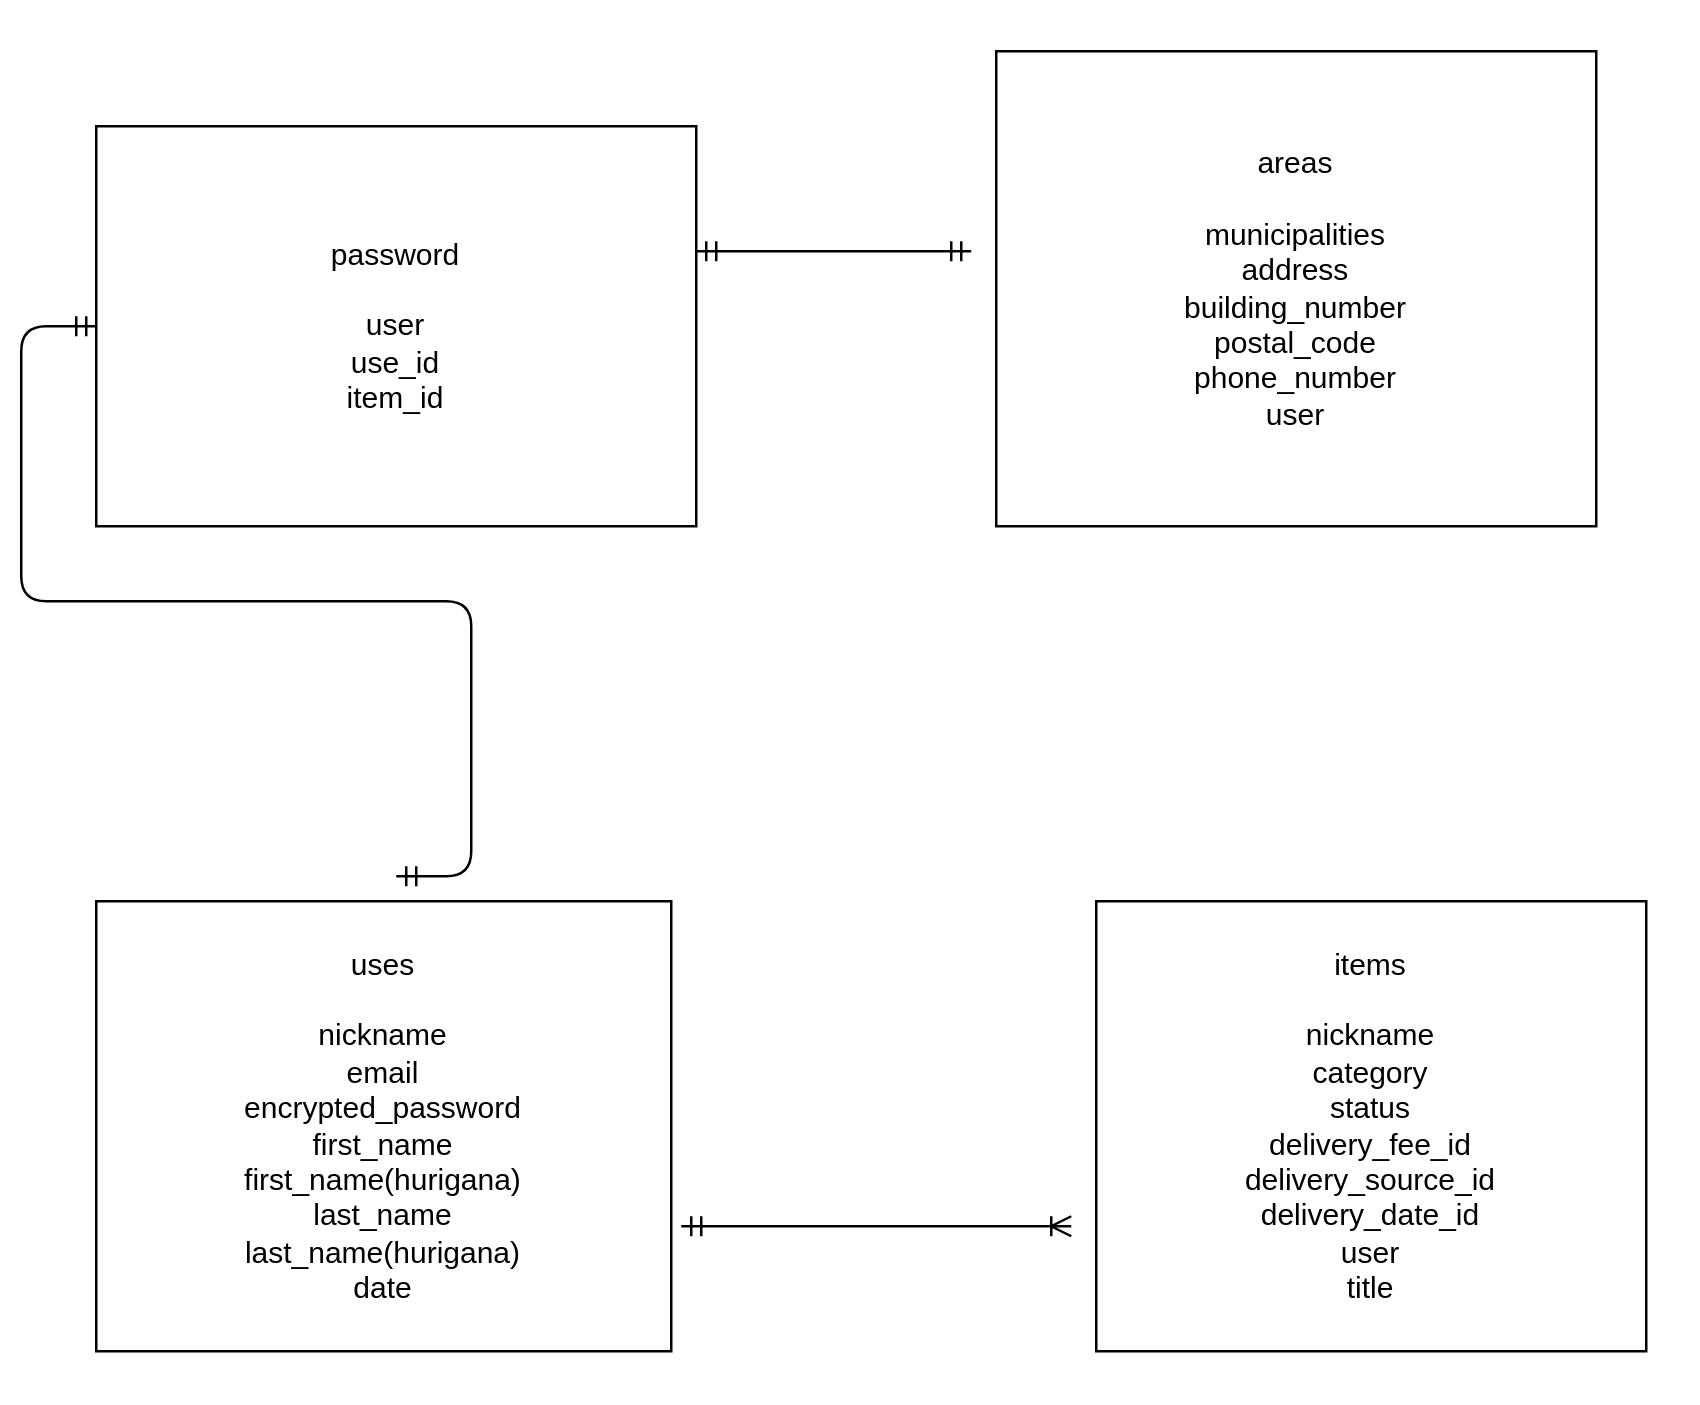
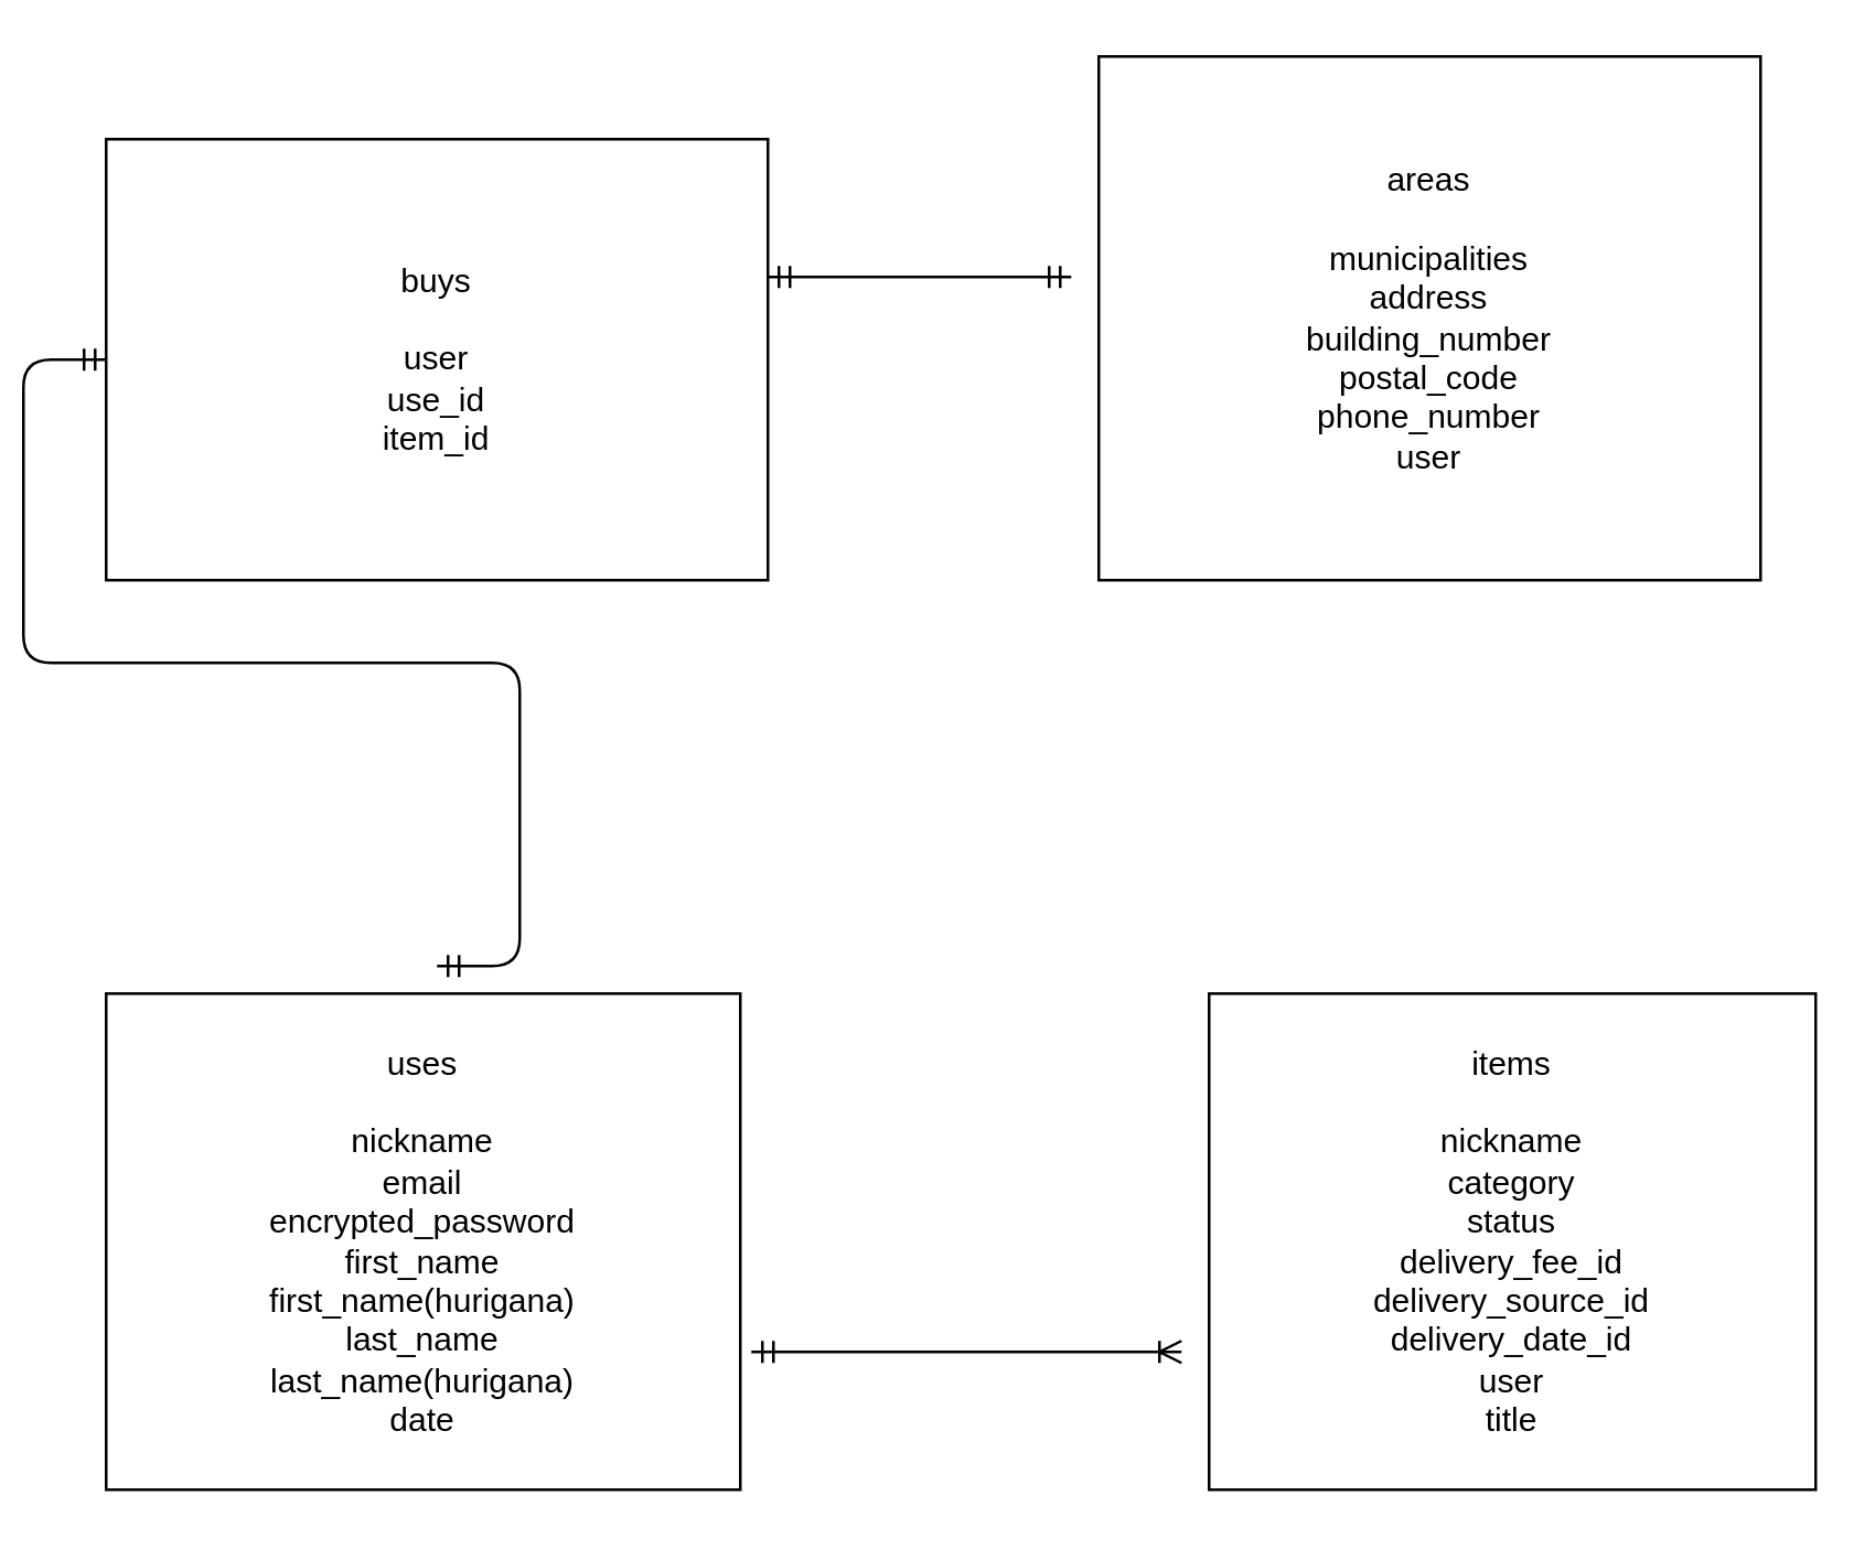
  <mxCell id="0" />
  <mxCell id="1" parent="0" />
  <mxCell id="2" value="uses&lt;br&gt;&lt;br&gt;nickname&lt;br&gt;email&lt;br&gt;encrypted_password&lt;br&gt;first_name&lt;br&gt;first_name(hurigana)&lt;br&gt;last_name&lt;br&gt;last_name(hurigana)&lt;br&gt;date" style="whiteSpace=wrap;html=1;align=center;" parent="1" vertex="1"><mxGeometry x="20" y="360" width="230" height="180" as="geometry" /></mxCell>
  <mxCell id="3" value="items&lt;br&gt;&lt;br&gt;nickname&lt;br&gt;category&lt;br&gt;status&lt;br&gt;delivery_fee_id&lt;br&gt;delivery_source_id&lt;br&gt;delivery_date_id&lt;br&gt;user&lt;br&gt;title" style="whiteSpace=wrap;html=1;align=center;" parent="1" vertex="1"><mxGeometry x="420" y="360" width="220" height="180" as="geometry" /></mxCell>
- <mxCell id="4" value="password&lt;br&gt;&lt;br&gt;user&lt;br&gt;use_id&lt;br&gt;item_id" style="whiteSpace=wrap;html=1;align=center;" parent="1" vertex="1"><mxGeometry x="20" y="50" width="240" height="160" as="geometry" /></mxCell>
+ <mxCell id="4" value="buys&lt;br&gt;&lt;br&gt;user&lt;br&gt;use_id&lt;br&gt;item_id" style="whiteSpace=wrap;html=1;align=center;" parent="1" vertex="1"><mxGeometry x="20" y="50" width="240" height="160" as="geometry" /></mxCell>
  <mxCell id="5" value="areas&lt;br&gt;&lt;br&gt;municipalities&lt;br&gt;address&lt;br&gt;building_number&lt;br&gt;postal_code&lt;br&gt;phone_number&lt;br&gt;user" style="whiteSpace=wrap;html=1;align=center;" parent="1" vertex="1"><mxGeometry x="380" y="20" width="240" height="190" as="geometry" /></mxCell>
  <mxCell id="6" value="" style="edgeStyle=entityRelationEdgeStyle;fontSize=12;html=1;endArrow=ERoneToMany;startArrow=ERmandOne;" parent="1" edge="1"><mxGeometry width="100" height="100" relative="1" as="geometry"><mxPoint x="254" y="490" as="sourcePoint" /><mxPoint x="410" y="490" as="targetPoint" /></mxGeometry></mxCell>
  <mxCell id="7" value="" style="edgeStyle=entityRelationEdgeStyle;fontSize=12;html=1;endArrow=ERmandOne;startArrow=ERmandOne;" parent="1" edge="1"><mxGeometry width="100" height="100" relative="1" as="geometry"><mxPoint x="140" y="350" as="sourcePoint" /><mxPoint x="20" y="130" as="targetPoint" /></mxGeometry></mxCell>
  <mxCell id="8" value="" style="edgeStyle=entityRelationEdgeStyle;fontSize=12;html=1;endArrow=ERmandOne;startArrow=ERmandOne;" parent="1" edge="1"><mxGeometry width="100" height="100" relative="1" as="geometry"><mxPoint x="260" y="100" as="sourcePoint" /><mxPoint x="370" y="100" as="targetPoint" /></mxGeometry></mxCell>
